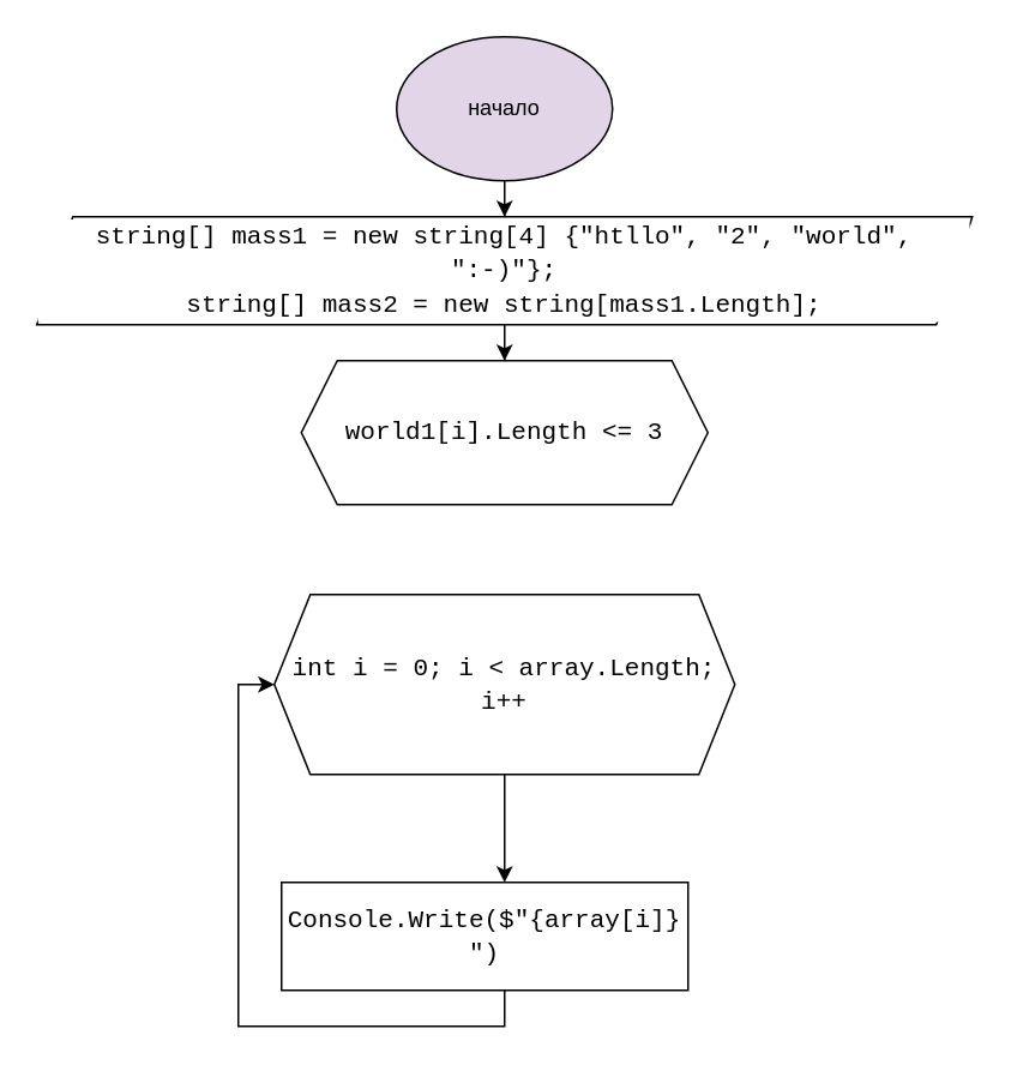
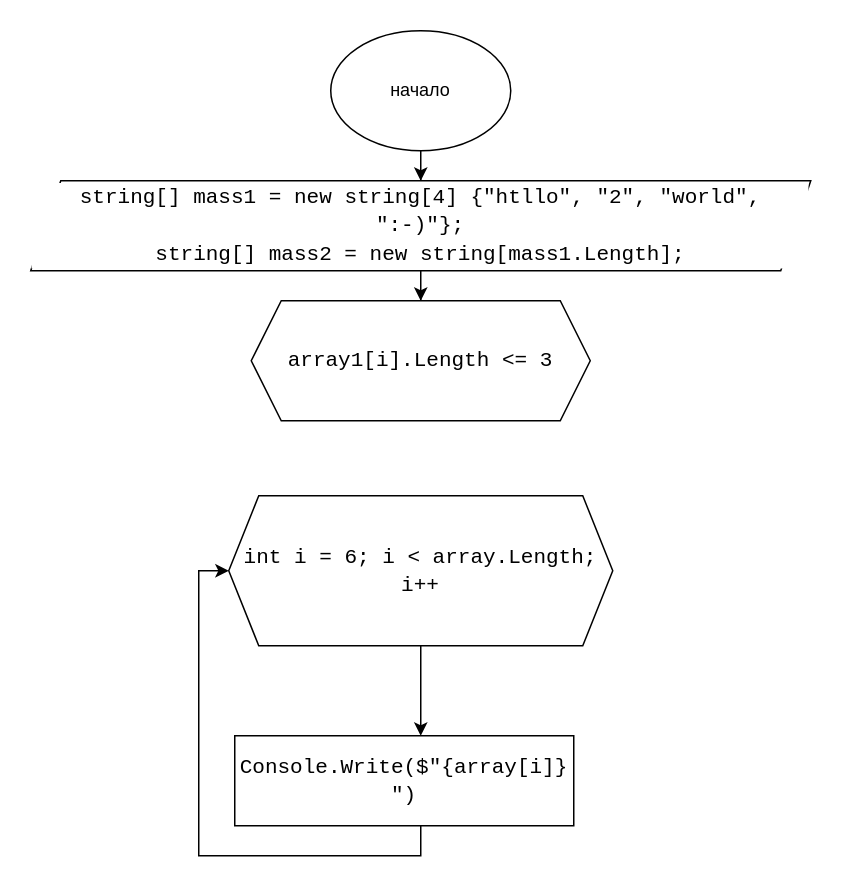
  <mxCell id="0" />
  <mxCell id="1" parent="0" />
  <mxCell id="2" value="" style="edgeStyle=orthogonalEdgeStyle;rounded=0;orthogonalLoop=1;jettySize=auto;html=1;fontColor=#000000;" edge="1" parent="1" source="3" target="9"><mxGeometry relative="1" as="geometry" /></mxCell>
- <mxCell id="3" value="начало" style="ellipse;whiteSpace=wrap;html=1;fillColor=#e1d5e7;" vertex="1" parent="1"><mxGeometry x="220" y="20" width="120" height="80" as="geometry" /></mxCell>
+ <mxCell id="3" value="начало" style="ellipse;whiteSpace=wrap;html=1;" vertex="1" parent="1"><mxGeometry x="220" y="20" width="120" height="80" as="geometry" /></mxCell>
  <mxCell id="4" value="" style="edgeStyle=orthogonalEdgeStyle;rounded=0;orthogonalLoop=1;jettySize=auto;html=1;fontColor=#000000;" edge="1" parent="1" source="5" target="7"><mxGeometry relative="1" as="geometry"><Array as="points"><mxPoint x="280" y="460" /><mxPoint x="280" y="460" /></Array></mxGeometry></mxCell>
- <mxCell id="5" value="&lt;div style=&quot;font-family: Consolas, &amp;quot;Courier New&amp;quot;, monospace; font-size: 14px; line-height: 19px;&quot;&gt;&lt;span style=&quot;background-color: rgb(255, 255, 255);&quot;&gt;int i = 0; i &amp;lt; array.Length; i++&lt;/span&gt;&lt;/div&gt;" style="shape=hexagon;perimeter=hexagonPerimeter2;whiteSpace=wrap;html=1;fixedSize=1;fillColor=#FFFFFF;" vertex="1" parent="1"><mxGeometry x="152" y="330" width="256" height="100" as="geometry" /></mxCell>
+ <mxCell id="5" value="&lt;div style=&quot;font-family: Consolas, &amp;quot;Courier New&amp;quot;, monospace; font-size: 14px; line-height: 19px;&quot;&gt;&lt;span style=&quot;background-color: rgb(255, 255, 255);&quot;&gt;int i = 6; i &amp;lt; array.Length; i++&lt;/span&gt;&lt;/div&gt;" style="shape=hexagon;perimeter=hexagonPerimeter2;whiteSpace=wrap;html=1;fixedSize=1;fillColor=#FFFFFF;" vertex="1" parent="1"><mxGeometry x="152" y="330" width="256" height="100" as="geometry" /></mxCell>
  <mxCell id="6" style="edgeStyle=orthogonalEdgeStyle;rounded=0;orthogonalLoop=1;jettySize=auto;html=1;entryX=0;entryY=0.5;entryDx=0;entryDy=0;fontColor=#000000;" edge="1" parent="1" source="7" target="5"><mxGeometry relative="1" as="geometry"><Array as="points"><mxPoint x="280" y="570" /><mxPoint x="132" y="570" /><mxPoint x="132" y="380" /></Array></mxGeometry></mxCell>
  <mxCell id="7" value="&lt;div style=&quot;font-family: Consolas, &amp;quot;Courier New&amp;quot;, monospace; font-size: 14px; line-height: 19px;&quot;&gt;&lt;span style=&quot;background-color: rgb(255, 255, 255);&quot;&gt;Console.Write($&quot;{array[i]} &quot;)&lt;/span&gt;&lt;/div&gt;" style="rounded=0;whiteSpace=wrap;html=1;" vertex="1" parent="1"><mxGeometry x="156" y="490" width="226" height="60" as="geometry" /></mxCell>
  <mxCell id="8" value="" style="edgeStyle=orthogonalEdgeStyle;rounded=0;orthogonalLoop=1;jettySize=auto;html=1;fontColor=#000000;" edge="1" parent="1" source="9" target="10"><mxGeometry relative="1" as="geometry" /></mxCell>
  <mxCell id="9" value="&lt;div style=&quot;font-family: Consolas, &amp;quot;Courier New&amp;quot;, monospace; font-size: 14px; line-height: 19px;&quot;&gt;&lt;div style=&quot;&quot;&gt;&lt;span style=&quot;background-color: rgb(255, 255, 255);&quot;&gt;string[] mass1 = new string[4] {&quot;htllo&quot;, &quot;2&quot;, &quot;world&quot;, &quot;:-)&quot;};&lt;/span&gt;&lt;/div&gt;&lt;div style=&quot;&quot;&gt;&lt;span style=&quot;background-color: rgb(255, 255, 255);&quot;&gt;string[] mass2 = new string[mass1.Length];&lt;/span&gt;&lt;/div&gt;&lt;/div&gt;" style="shape=parallelogram;perimeter=parallelogramPerimeter;whiteSpace=wrap;html=1;fixedSize=1;labelBackgroundColor=#FFFFFF;fontColor=#000000;fillColor=#FFFFFF;" vertex="1" parent="1"><mxGeometry x="20" y="120" width="520" height="60" as="geometry" /></mxCell>
- <mxCell id="10" value="&lt;br&gt;&lt;div style=&quot;font-family: Consolas, &amp;quot;Courier New&amp;quot;, monospace; font-weight: normal; font-size: 14px; line-height: 19px;&quot;&gt;&lt;div style=&quot;&quot;&gt;&lt;span style=&quot;background-color: rgb(255, 255, 255);&quot;&gt;world1[i].Length &amp;lt;= 3&lt;/span&gt;&lt;/div&gt;&lt;/div&gt;&lt;br&gt;" style="shape=hexagon;perimeter=hexagonPerimeter2;whiteSpace=wrap;html=1;fixedSize=1;labelBackgroundColor=#FFFFFF;fontColor=#000000;fillColor=#FFFFFF;" vertex="1" parent="1"><mxGeometry x="167" y="200" width="226" height="80" as="geometry" /></mxCell>
+ <mxCell id="10" value="&lt;br&gt;&lt;div style=&quot;font-family: Consolas, &amp;quot;Courier New&amp;quot;, monospace; font-weight: normal; font-size: 14px; line-height: 19px;&quot;&gt;&lt;div style=&quot;&quot;&gt;&lt;span style=&quot;background-color: rgb(255, 255, 255);&quot;&gt;array1[i].Length &amp;lt;= 3&lt;/span&gt;&lt;/div&gt;&lt;/div&gt;&lt;br&gt;" style="shape=hexagon;perimeter=hexagonPerimeter2;whiteSpace=wrap;html=1;fixedSize=1;labelBackgroundColor=#FFFFFF;fontColor=#000000;fillColor=#FFFFFF;" vertex="1" parent="1"><mxGeometry x="167" y="200" width="226" height="80" as="geometry" /></mxCell>
